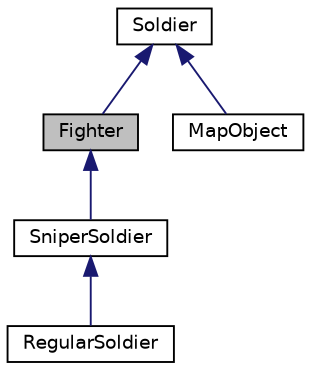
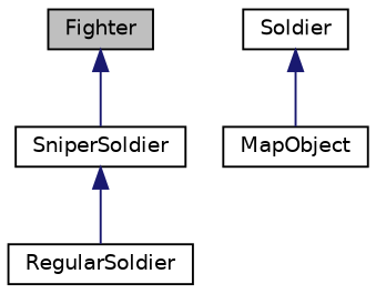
  digraph {
    fontname="DejaVu Sans"
    node [color=black fillcolor=white fontname="DejaVu Sans" fontsize=10 shape=record style=filled]
    edge [color=midnightblue dir=back fontname="DejaVu Sans" fontsize=10 labelfontname=Helvetica labelfontsize=10 style=solid]
    n1 [fillcolor=grey75 fontcolor=black height=0.2 label=Fighter width=0.4]
    n2 [height=0.2 label=SniperSoldier width=0.4]
    n3 [height=0.2 label=RegularSoldier width=0.4]
    n4 [height=0.2 label=Soldier width=0.4]
    n5 [height=0.2 label=MapObject width=0.4]
    n1 -> n2
    n2 -> n3
-   n4 -> n1
    n4 -> n5
  }
